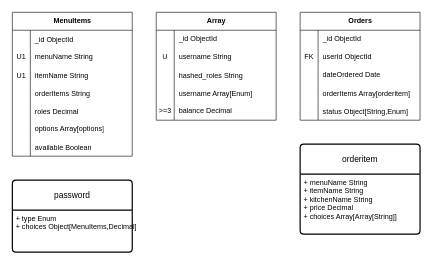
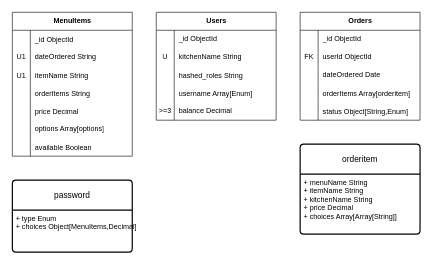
  <mxCell id="0" />
  <mxCell id="1" parent="0" />
  <mxCell id="2" value="Orders" style="shape=table;startSize=30;container=1;collapsible=1;childLayout=tableLayout;fixedRows=1;rowLines=0;fontStyle=1;align=center;resizeLast=1;html=1;" parent="1" vertex="1"><mxGeometry x="500" y="20" width="200" height="180" as="geometry" /></mxCell>
  <mxCell id="3" value="" style="shape=tableRow;horizontal=0;startSize=0;swimlaneHead=0;swimlaneBody=0;fillColor=none;collapsible=0;dropTarget=0;points=[[0,0.5],[1,0.5]];portConstraint=eastwest;top=0;left=0;right=0;bottom=0;" parent="2" vertex="1"><mxGeometry y="30" width="200" height="30" as="geometry" /></mxCell>
  <mxCell id="4" value="" style="shape=partialRectangle;connectable=0;fillColor=none;top=0;left=0;bottom=0;right=0;editable=1;overflow=hidden;whiteSpace=wrap;html=1;" parent="3" vertex="1"><mxGeometry width="30" height="30" as="geometry"><mxRectangle width="30" height="30" as="alternateBounds" /></mxGeometry></mxCell>
  <mxCell id="5" value="_id ObjectId" style="shape=partialRectangle;connectable=0;fillColor=none;top=0;left=0;bottom=0;right=0;align=left;spacingLeft=6;overflow=hidden;whiteSpace=wrap;html=1;" parent="3" vertex="1"><mxGeometry x="30" width="170" height="30" as="geometry"><mxRectangle width="170" height="30" as="alternateBounds" /></mxGeometry></mxCell>
  <mxCell id="6" value="" style="shape=tableRow;horizontal=0;startSize=0;swimlaneHead=0;swimlaneBody=0;fillColor=none;collapsible=0;dropTarget=0;points=[[0,0.5],[1,0.5]];portConstraint=eastwest;top=0;left=0;right=0;bottom=0;" parent="2" vertex="1"><mxGeometry y="60" width="200" height="30" as="geometry" /></mxCell>
  <mxCell id="7" value="FK" style="shape=partialRectangle;connectable=0;fillColor=none;top=0;left=0;bottom=0;right=0;editable=1;overflow=hidden;whiteSpace=wrap;html=1;" parent="6" vertex="1"><mxGeometry width="30" height="30" as="geometry"><mxRectangle width="30" height="30" as="alternateBounds" /></mxGeometry></mxCell>
  <mxCell id="8" value="userId ObjectId" style="shape=partialRectangle;connectable=0;fillColor=none;top=0;left=0;bottom=0;right=0;align=left;spacingLeft=6;overflow=hidden;whiteSpace=wrap;html=1;" parent="6" vertex="1"><mxGeometry x="30" width="170" height="30" as="geometry"><mxRectangle width="170" height="30" as="alternateBounds" /></mxGeometry></mxCell>
  <mxCell id="9" value="" style="shape=tableRow;horizontal=0;startSize=0;swimlaneHead=0;swimlaneBody=0;fillColor=none;collapsible=0;dropTarget=0;points=[[0,0.5],[1,0.5]];portConstraint=eastwest;top=0;left=0;right=0;bottom=0;" parent="2" vertex="1"><mxGeometry y="90" width="200" height="30" as="geometry" /></mxCell>
  <mxCell id="10" value="" style="shape=partialRectangle;connectable=0;fillColor=none;top=0;left=0;bottom=0;right=0;editable=1;overflow=hidden;whiteSpace=wrap;html=1;" parent="9" vertex="1"><mxGeometry width="30" height="30" as="geometry"><mxRectangle width="30" height="30" as="alternateBounds" /></mxGeometry></mxCell>
  <mxCell id="11" value="dateOrdered Date" style="shape=partialRectangle;connectable=0;fillColor=none;top=0;left=0;bottom=0;right=0;align=left;spacingLeft=6;overflow=hidden;whiteSpace=wrap;html=1;" parent="9" vertex="1"><mxGeometry x="30" width="170" height="30" as="geometry"><mxRectangle width="170" height="30" as="alternateBounds" /></mxGeometry></mxCell>
  <mxCell id="12" value="" style="shape=tableRow;horizontal=0;startSize=0;swimlaneHead=0;swimlaneBody=0;fillColor=none;collapsible=0;dropTarget=0;points=[[0,0.5],[1,0.5]];portConstraint=eastwest;top=0;left=0;right=0;bottom=0;" parent="2" vertex="1"><mxGeometry y="120" width="200" height="30" as="geometry" /></mxCell>
  <mxCell id="13" value="" style="shape=partialRectangle;connectable=0;fillColor=none;top=0;left=0;bottom=0;right=0;editable=1;overflow=hidden;" parent="12" vertex="1"><mxGeometry width="30" height="30" as="geometry"><mxRectangle width="30" height="30" as="alternateBounds" /></mxGeometry></mxCell>
  <mxCell id="14" value="orderItems Array[orderitem]" style="shape=partialRectangle;connectable=0;fillColor=none;top=0;left=0;bottom=0;right=0;align=left;spacingLeft=6;overflow=hidden;" parent="12" vertex="1"><mxGeometry x="30" width="170" height="30" as="geometry"><mxRectangle width="170" height="30" as="alternateBounds" /></mxGeometry></mxCell>
  <mxCell id="15" value="" style="shape=tableRow;horizontal=0;startSize=0;swimlaneHead=0;swimlaneBody=0;fillColor=none;collapsible=0;dropTarget=0;points=[[0,0.5],[1,0.5]];portConstraint=eastwest;top=0;left=0;right=0;bottom=0;" parent="2" vertex="1"><mxGeometry y="150" width="200" height="30" as="geometry" /></mxCell>
  <mxCell id="16" value="" style="shape=partialRectangle;connectable=0;fillColor=none;top=0;left=0;bottom=0;right=0;editable=1;overflow=hidden;" parent="15" vertex="1"><mxGeometry width="30" height="30" as="geometry"><mxRectangle width="30" height="30" as="alternateBounds" /></mxGeometry></mxCell>
  <mxCell id="17" value="status Object[String,Enum]" style="shape=partialRectangle;connectable=0;fillColor=none;top=0;left=0;bottom=0;right=0;align=left;spacingLeft=6;overflow=hidden;" parent="15" vertex="1"><mxGeometry x="30" width="170" height="30" as="geometry"><mxRectangle width="170" height="30" as="alternateBounds" /></mxGeometry></mxCell>
  <mxCell id="18" value="MenuItems" style="shape=table;startSize=30;container=1;collapsible=1;childLayout=tableLayout;fixedRows=1;rowLines=0;fontStyle=1;align=center;resizeLast=1;html=1;" parent="1" vertex="1"><mxGeometry x="20" y="20" width="200" height="240" as="geometry" /></mxCell>
  <mxCell id="19" value="" style="shape=tableRow;horizontal=0;startSize=0;swimlaneHead=0;swimlaneBody=0;fillColor=none;collapsible=0;dropTarget=0;points=[[0,0.5],[1,0.5]];portConstraint=eastwest;top=0;left=0;right=0;bottom=0;" parent="18" vertex="1"><mxGeometry y="30" width="200" height="30" as="geometry" /></mxCell>
  <mxCell id="20" value="" style="shape=partialRectangle;connectable=0;fillColor=none;top=0;left=0;bottom=0;right=0;editable=1;overflow=hidden;" parent="19" vertex="1"><mxGeometry width="30" height="30" as="geometry"><mxRectangle width="30" height="30" as="alternateBounds" /></mxGeometry></mxCell>
  <mxCell id="21" value="_id ObjectId" style="shape=partialRectangle;connectable=0;fillColor=none;top=0;left=0;bottom=0;right=0;align=left;spacingLeft=6;overflow=hidden;" parent="19" vertex="1"><mxGeometry x="30" width="170" height="30" as="geometry"><mxRectangle width="170" height="30" as="alternateBounds" /></mxGeometry></mxCell>
  <mxCell id="22" value="" style="shape=tableRow;horizontal=0;startSize=0;swimlaneHead=0;swimlaneBody=0;fillColor=none;collapsible=0;dropTarget=0;points=[[0,0.5],[1,0.5]];portConstraint=eastwest;top=0;left=0;right=0;bottom=0;" parent="18" vertex="1"><mxGeometry y="60" width="200" height="30" as="geometry" /></mxCell>
  <mxCell id="23" value="U1" style="shape=partialRectangle;connectable=0;fillColor=none;top=0;left=0;bottom=0;right=0;editable=1;overflow=hidden;whiteSpace=wrap;html=1;" parent="22" vertex="1"><mxGeometry width="30" height="30" as="geometry"><mxRectangle width="30" height="30" as="alternateBounds" /></mxGeometry></mxCell>
- <mxCell id="24" value="menuName String" style="shape=partialRectangle;connectable=0;fillColor=none;top=0;left=0;bottom=0;right=0;align=left;spacingLeft=6;overflow=hidden;whiteSpace=wrap;html=1;" parent="22" vertex="1"><mxGeometry x="30" width="170" height="30" as="geometry"><mxRectangle width="170" height="30" as="alternateBounds" /></mxGeometry></mxCell>
+ <mxCell id="24" value="dateOrdered String" style="shape=partialRectangle;connectable=0;fillColor=none;top=0;left=0;bottom=0;right=0;align=left;spacingLeft=6;overflow=hidden;whiteSpace=wrap;html=1;" parent="22" vertex="1"><mxGeometry x="30" width="170" height="30" as="geometry"><mxRectangle width="170" height="30" as="alternateBounds" /></mxGeometry></mxCell>
  <mxCell id="25" value="" style="shape=tableRow;horizontal=0;startSize=0;swimlaneHead=0;swimlaneBody=0;fillColor=none;collapsible=0;dropTarget=0;points=[[0,0.5],[1,0.5]];portConstraint=eastwest;top=0;left=0;right=0;bottom=0;" parent="18" vertex="1"><mxGeometry y="90" width="200" height="30" as="geometry" /></mxCell>
  <mxCell id="26" value="U1" style="shape=partialRectangle;connectable=0;fillColor=none;top=0;left=0;bottom=0;right=0;editable=1;overflow=hidden;" parent="25" vertex="1"><mxGeometry width="30" height="30" as="geometry"><mxRectangle width="30" height="30" as="alternateBounds" /></mxGeometry></mxCell>
  <mxCell id="27" value="itemName String" style="shape=partialRectangle;connectable=0;fillColor=none;top=0;left=0;bottom=0;right=0;align=left;spacingLeft=6;overflow=hidden;" parent="25" vertex="1"><mxGeometry x="30" width="170" height="30" as="geometry"><mxRectangle width="170" height="30" as="alternateBounds" /></mxGeometry></mxCell>
  <mxCell id="28" value="" style="shape=tableRow;horizontal=0;startSize=0;swimlaneHead=0;swimlaneBody=0;fillColor=none;collapsible=0;dropTarget=0;points=[[0,0.5],[1,0.5]];portConstraint=eastwest;top=0;left=0;right=0;bottom=0;" parent="18" vertex="1"><mxGeometry y="120" width="200" height="30" as="geometry" /></mxCell>
  <mxCell id="29" value="" style="shape=partialRectangle;connectable=0;fillColor=none;top=0;left=0;bottom=0;right=0;editable=1;overflow=hidden;" parent="28" vertex="1"><mxGeometry width="30" height="30" as="geometry"><mxRectangle width="30" height="30" as="alternateBounds" /></mxGeometry></mxCell>
  <mxCell id="30" value="orderItems String" style="shape=partialRectangle;connectable=0;fillColor=none;top=0;left=0;bottom=0;right=0;align=left;spacingLeft=6;overflow=hidden;" parent="28" vertex="1"><mxGeometry x="30" width="170" height="30" as="geometry"><mxRectangle width="170" height="30" as="alternateBounds" /></mxGeometry></mxCell>
  <mxCell id="31" value="" style="shape=tableRow;horizontal=0;startSize=0;swimlaneHead=0;swimlaneBody=0;fillColor=none;collapsible=0;dropTarget=0;points=[[0,0.5],[1,0.5]];portConstraint=eastwest;top=0;left=0;right=0;bottom=0;" parent="18" vertex="1"><mxGeometry y="150" width="200" height="30" as="geometry" /></mxCell>
  <mxCell id="32" value="" style="shape=partialRectangle;connectable=0;fillColor=none;top=0;left=0;bottom=0;right=0;editable=1;overflow=hidden;" parent="31" vertex="1"><mxGeometry width="30" height="30" as="geometry"><mxRectangle width="30" height="30" as="alternateBounds" /></mxGeometry></mxCell>
- <mxCell id="33" value="roles Decimal" style="shape=partialRectangle;connectable=0;fillColor=none;top=0;left=0;bottom=0;right=0;align=left;spacingLeft=6;overflow=hidden;" parent="31" vertex="1"><mxGeometry x="30" width="170" height="30" as="geometry"><mxRectangle width="170" height="30" as="alternateBounds" /></mxGeometry></mxCell>
+ <mxCell id="33" value="price Decimal" style="shape=partialRectangle;connectable=0;fillColor=none;top=0;left=0;bottom=0;right=0;align=left;spacingLeft=6;overflow=hidden;" parent="31" vertex="1"><mxGeometry x="30" width="170" height="30" as="geometry"><mxRectangle width="170" height="30" as="alternateBounds" /></mxGeometry></mxCell>
  <mxCell id="34" value="" style="shape=tableRow;horizontal=0;startSize=0;swimlaneHead=0;swimlaneBody=0;fillColor=none;collapsible=0;dropTarget=0;points=[[0,0.5],[1,0.5]];portConstraint=eastwest;top=0;left=0;right=0;bottom=0;" parent="18" vertex="1"><mxGeometry y="180" width="200" height="30" as="geometry" /></mxCell>
  <mxCell id="35" value="" style="shape=partialRectangle;connectable=0;fillColor=none;top=0;left=0;bottom=0;right=0;editable=1;overflow=hidden;whiteSpace=wrap;html=1;" parent="34" vertex="1"><mxGeometry width="30" height="30" as="geometry"><mxRectangle width="30" height="30" as="alternateBounds" /></mxGeometry></mxCell>
  <mxCell id="36" value="options Array[options]" style="shape=partialRectangle;connectable=0;fillColor=none;top=0;left=0;bottom=0;right=0;align=left;spacingLeft=6;overflow=hidden;whiteSpace=wrap;html=1;" parent="34" vertex="1"><mxGeometry x="30" width="170" height="30" as="geometry"><mxRectangle width="170" height="30" as="alternateBounds" /></mxGeometry></mxCell>
  <mxCell id="37" value="" style="shape=tableRow;horizontal=0;startSize=0;swimlaneHead=0;swimlaneBody=0;fillColor=none;collapsible=0;dropTarget=0;points=[[0,0.5],[1,0.5]];portConstraint=eastwest;top=0;left=0;right=0;bottom=0;" parent="18" vertex="1"><mxGeometry y="210" width="200" height="30" as="geometry" /></mxCell>
  <mxCell id="38" value="" style="shape=partialRectangle;connectable=0;fillColor=none;top=0;left=0;bottom=0;right=0;editable=1;overflow=hidden;" parent="37" vertex="1"><mxGeometry width="30" height="30" as="geometry"><mxRectangle width="30" height="30" as="alternateBounds" /></mxGeometry></mxCell>
  <mxCell id="39" value="available Boolean" style="shape=partialRectangle;connectable=0;fillColor=none;top=0;left=0;bottom=0;right=0;align=left;spacingLeft=6;overflow=hidden;" parent="37" vertex="1"><mxGeometry x="30" width="170" height="30" as="geometry"><mxRectangle width="170" height="30" as="alternateBounds" /></mxGeometry></mxCell>
- <mxCell id="40" value="Array" style="shape=table;startSize=30;container=1;collapsible=1;childLayout=tableLayout;fixedRows=1;rowLines=0;fontStyle=1;align=center;resizeLast=1;html=1;" parent="1" vertex="1"><mxGeometry x="260" y="20" width="200" height="180" as="geometry" /></mxCell>
+ <mxCell id="40" value="Users" style="shape=table;startSize=30;container=1;collapsible=1;childLayout=tableLayout;fixedRows=1;rowLines=0;fontStyle=1;align=center;resizeLast=1;html=1;" parent="1" vertex="1"><mxGeometry x="260" y="20" width="200" height="180" as="geometry" /></mxCell>
  <mxCell id="41" value="" style="shape=tableRow;horizontal=0;startSize=0;swimlaneHead=0;swimlaneBody=0;fillColor=none;collapsible=0;dropTarget=0;points=[[0,0.5],[1,0.5]];portConstraint=eastwest;top=0;left=0;right=0;bottom=0;" parent="40" vertex="1"><mxGeometry y="30" width="200" height="30" as="geometry" /></mxCell>
  <mxCell id="42" value="" style="shape=partialRectangle;connectable=0;fillColor=none;top=0;left=0;bottom=0;right=0;editable=1;overflow=hidden;whiteSpace=wrap;html=1;" parent="41" vertex="1"><mxGeometry width="30" height="30" as="geometry"><mxRectangle width="30" height="30" as="alternateBounds" /></mxGeometry></mxCell>
  <mxCell id="43" value="_id ObjectId" style="shape=partialRectangle;connectable=0;fillColor=none;top=0;left=0;bottom=0;right=0;align=left;spacingLeft=6;overflow=hidden;whiteSpace=wrap;html=1;" parent="41" vertex="1"><mxGeometry x="30" width="170" height="30" as="geometry"><mxRectangle width="170" height="30" as="alternateBounds" /></mxGeometry></mxCell>
  <mxCell id="44" value="" style="shape=tableRow;horizontal=0;startSize=0;swimlaneHead=0;swimlaneBody=0;fillColor=none;collapsible=0;dropTarget=0;points=[[0,0.5],[1,0.5]];portConstraint=eastwest;top=0;left=0;right=0;bottom=0;" parent="40" vertex="1"><mxGeometry y="60" width="200" height="30" as="geometry" /></mxCell>
  <mxCell id="45" value="U" style="shape=partialRectangle;connectable=0;fillColor=none;top=0;left=0;bottom=0;right=0;editable=1;overflow=hidden;whiteSpace=wrap;html=1;" parent="44" vertex="1"><mxGeometry width="30" height="30" as="geometry"><mxRectangle width="30" height="30" as="alternateBounds" /></mxGeometry></mxCell>
- <mxCell id="46" value="username String" style="shape=partialRectangle;connectable=0;fillColor=none;top=0;left=0;bottom=0;right=0;align=left;spacingLeft=6;overflow=hidden;whiteSpace=wrap;html=1;" parent="44" vertex="1"><mxGeometry x="30" width="170" height="30" as="geometry"><mxRectangle width="170" height="30" as="alternateBounds" /></mxGeometry></mxCell>
+ <mxCell id="46" value="kitchenName String" style="shape=partialRectangle;connectable=0;fillColor=none;top=0;left=0;bottom=0;right=0;align=left;spacingLeft=6;overflow=hidden;whiteSpace=wrap;html=1;" parent="44" vertex="1"><mxGeometry x="30" width="170" height="30" as="geometry"><mxRectangle width="170" height="30" as="alternateBounds" /></mxGeometry></mxCell>
  <mxCell id="47" value="" style="shape=tableRow;horizontal=0;startSize=0;swimlaneHead=0;swimlaneBody=0;fillColor=none;collapsible=0;dropTarget=0;points=[[0,0.5],[1,0.5]];portConstraint=eastwest;top=0;left=0;right=0;bottom=0;" vertex="1" parent="40"><mxGeometry y="90" width="200" height="30" as="geometry" /></mxCell>
  <mxCell id="48" value="" style="shape=partialRectangle;connectable=0;fillColor=none;top=0;left=0;bottom=0;right=0;editable=1;overflow=hidden;" vertex="1" parent="47"><mxGeometry width="30" height="30" as="geometry"><mxRectangle width="30" height="30" as="alternateBounds" /></mxGeometry></mxCell>
  <mxCell id="49" value="hashed_roles String" style="shape=partialRectangle;connectable=0;fillColor=none;top=0;left=0;bottom=0;right=0;align=left;spacingLeft=6;overflow=hidden;" vertex="1" parent="47"><mxGeometry x="30" width="170" height="30" as="geometry"><mxRectangle width="170" height="30" as="alternateBounds" /></mxGeometry></mxCell>
  <mxCell id="50" value="" style="shape=tableRow;horizontal=0;startSize=0;swimlaneHead=0;swimlaneBody=0;fillColor=none;collapsible=0;dropTarget=0;points=[[0,0.5],[1,0.5]];portConstraint=eastwest;top=0;left=0;right=0;bottom=0;" vertex="1" parent="40"><mxGeometry y="120" width="200" height="30" as="geometry" /></mxCell>
  <mxCell id="51" value="" style="shape=partialRectangle;connectable=0;fillColor=none;top=0;left=0;bottom=0;right=0;editable=1;overflow=hidden;" vertex="1" parent="50"><mxGeometry width="30" height="30" as="geometry"><mxRectangle width="30" height="30" as="alternateBounds" /></mxGeometry></mxCell>
  <mxCell id="52" value="username Array[Enum]" style="shape=partialRectangle;connectable=0;fillColor=none;top=0;left=0;bottom=0;right=0;align=left;spacingLeft=6;overflow=hidden;" vertex="1" parent="50"><mxGeometry x="30" width="170" height="30" as="geometry"><mxRectangle width="170" height="30" as="alternateBounds" /></mxGeometry></mxCell>
  <mxCell id="53" value="" style="shape=tableRow;horizontal=0;startSize=0;swimlaneHead=0;swimlaneBody=0;fillColor=none;collapsible=0;dropTarget=0;points=[[0,0.5],[1,0.5]];portConstraint=eastwest;top=0;left=0;right=0;bottom=0;" parent="40" vertex="1"><mxGeometry y="150" width="200" height="30" as="geometry" /></mxCell>
  <mxCell id="54" value="&amp;gt;=3" style="shape=partialRectangle;connectable=0;fillColor=none;top=0;left=0;bottom=0;right=0;editable=1;overflow=hidden;whiteSpace=wrap;html=1;" parent="53" vertex="1"><mxGeometry width="30" height="30" as="geometry"><mxRectangle width="30" height="30" as="alternateBounds" /></mxGeometry></mxCell>
  <mxCell id="55" value="balance Decimal" style="shape=partialRectangle;connectable=0;fillColor=none;top=0;left=0;bottom=0;right=0;align=left;spacingLeft=6;overflow=hidden;whiteSpace=wrap;html=1;" parent="53" vertex="1"><mxGeometry x="30" width="170" height="30" as="geometry"><mxRectangle width="170" height="30" as="alternateBounds" /></mxGeometry></mxCell>
  <mxCell id="56" value="password" style="swimlane;childLayout=stackLayout;horizontal=1;startSize=50;horizontalStack=0;rounded=1;fontSize=14;fontStyle=0;strokeWidth=2;resizeParent=0;resizeLast=1;shadow=0;dashed=0;align=center;arcSize=4;whiteSpace=wrap;html=1;" parent="1" vertex="1"><mxGeometry x="20" y="300" width="200" height="120" as="geometry" /></mxCell>
  <mxCell id="57" value="+ type Enum&lt;br&gt;+ choices Object[MenuItems,Decimal]" style="align=left;strokeColor=none;fillColor=none;spacingLeft=4;fontSize=12;verticalAlign=top;resizable=0;rotatable=0;part=1;html=1;" parent="56" vertex="1"><mxGeometry y="50" width="200" height="70" as="geometry" /></mxCell>
  <mxCell id="58" value="orderitem" style="swimlane;childLayout=stackLayout;horizontal=1;startSize=50;horizontalStack=0;rounded=1;fontSize=14;fontStyle=0;strokeWidth=2;resizeParent=0;resizeLast=1;shadow=0;dashed=0;align=center;arcSize=4;whiteSpace=wrap;html=1;" parent="1" vertex="1"><mxGeometry x="500" y="240" width="200" height="150" as="geometry" /></mxCell>
  <mxCell id="59" value="+ menuName String&lt;br&gt;+ itemName String&lt;br&gt;+ kitchenName String&lt;br style=&quot;border-color: var(--border-color);&quot;&gt;+ price Decimal&lt;br style=&quot;border-color: var(--border-color);&quot;&gt;+ choices Array[Array[String]]" style="align=left;strokeColor=none;fillColor=none;spacingLeft=4;fontSize=12;verticalAlign=top;resizable=0;rotatable=0;part=1;html=1;" parent="58" vertex="1"><mxGeometry y="50" width="200" height="100" as="geometry" /></mxCell>
